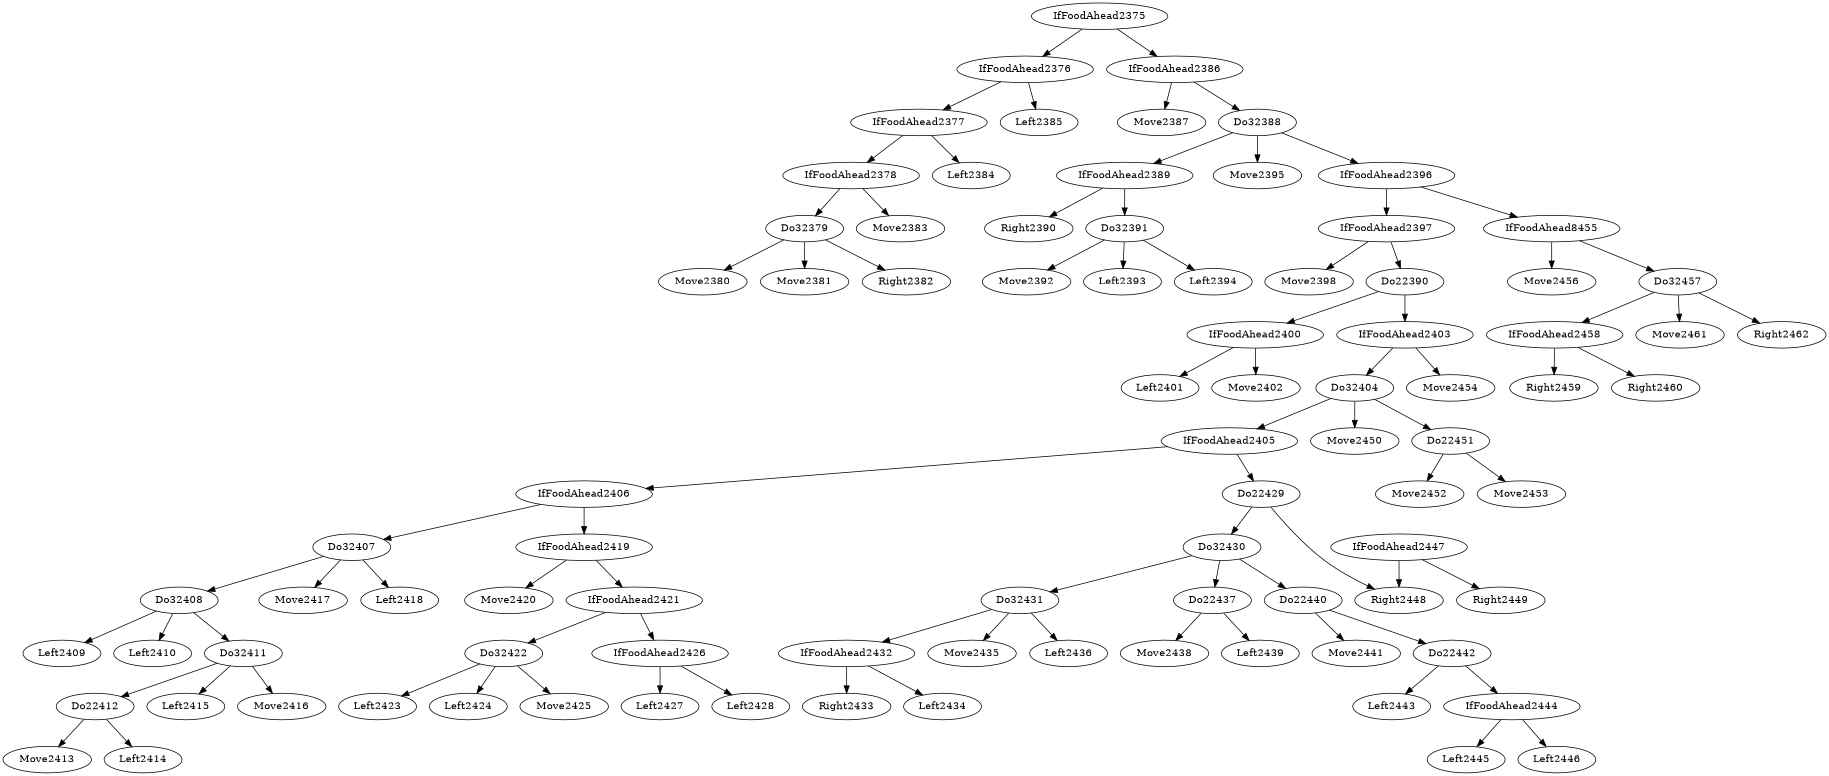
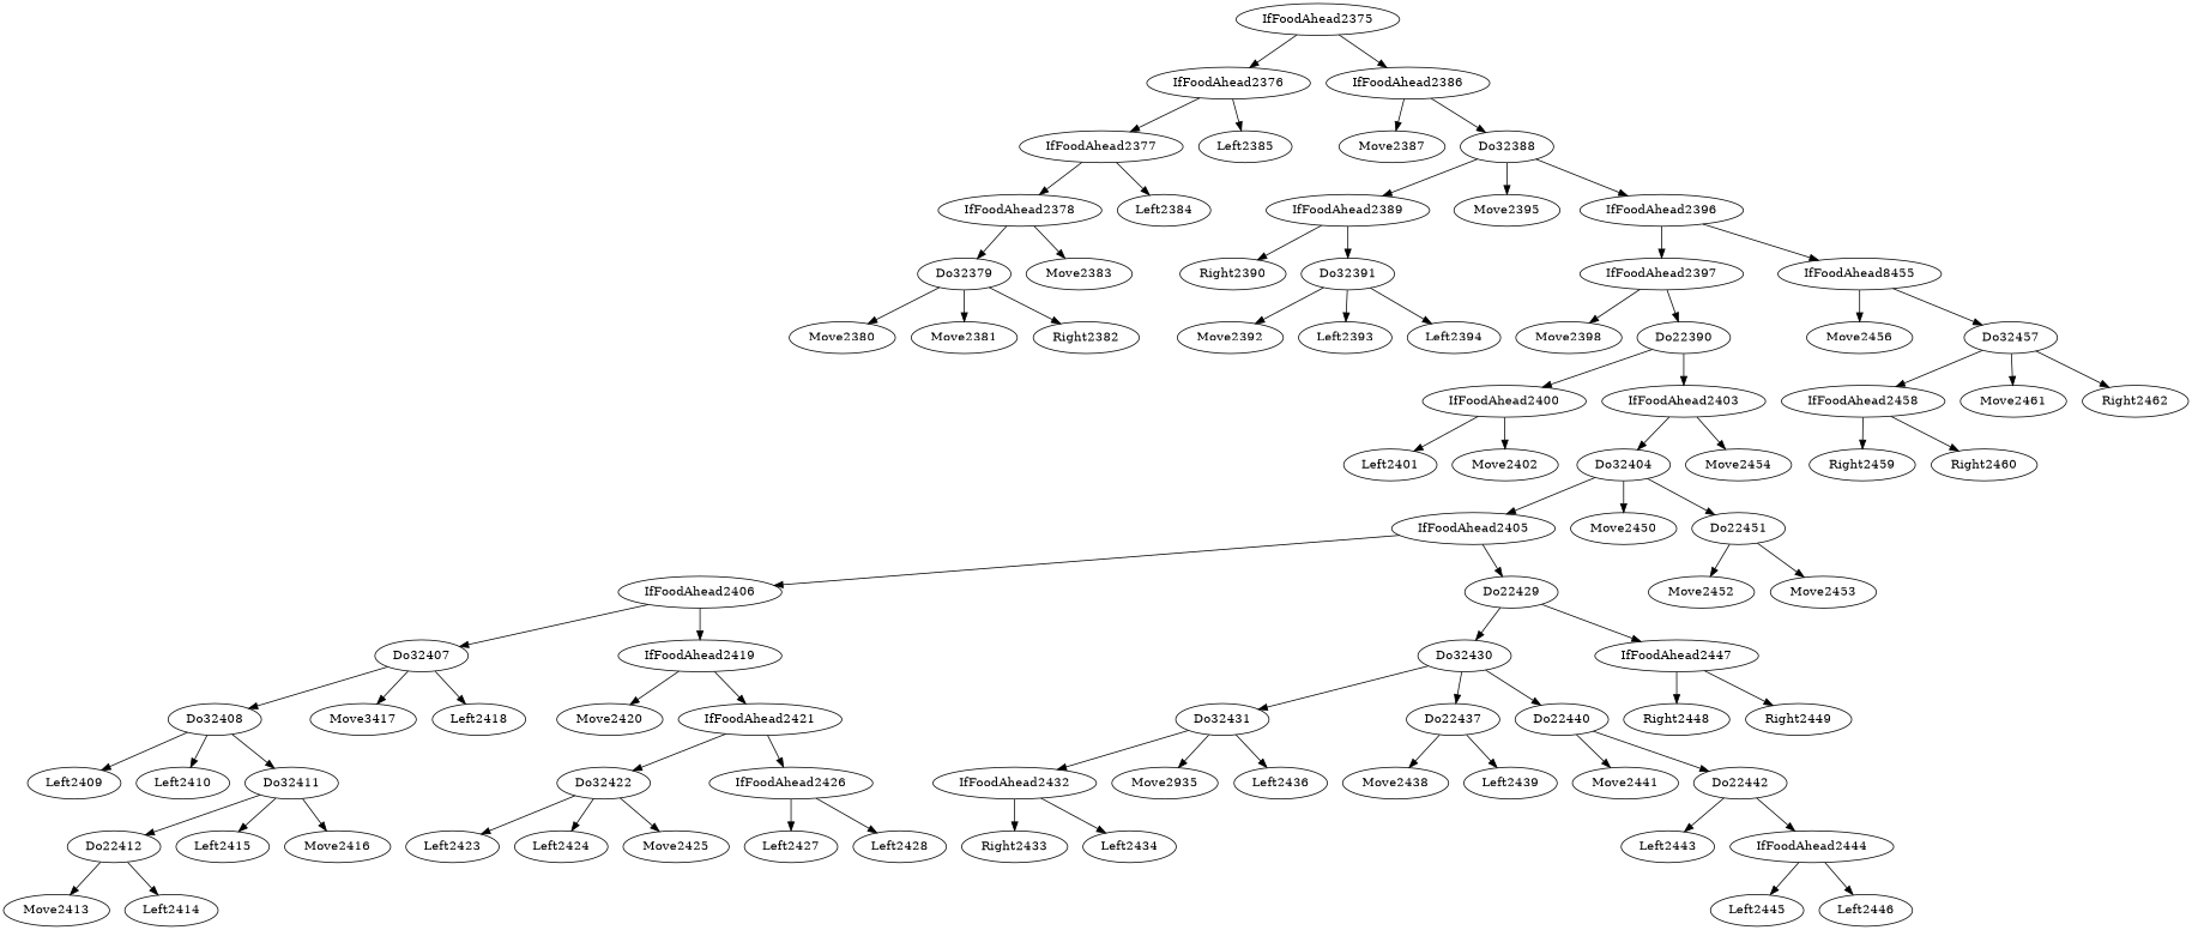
  digraph {
    Do32379
    Move2380
    Move2381
    Right2382
    IfFoodAhead2378
    Move2383
    IfFoodAhead2377
    Left2384
    IfFoodAhead2376
    Left2385
    IfFoodAhead2375
    IfFoodAhead2386
    Move2387
    Do32388
    IfFoodAhead2389
    Move2395
    IfFoodAhead2396
    Right2390
    Do32391
    Move2392
    Left2393
    Left2394
    IfFoodAhead2397
    n24 [label=IfFoodAhead8455]
    Move2398
    n26 [label=Do22390]
    IfFoodAhead2400
    IfFoodAhead2403
    Left2401
    Move2402
    Do32404
    Move2454
    Do32408
    Left2409
    Left2410
    Do32411
    Do22412
    Left2415
    Move2416
    Move2413
    Left2414
    Do32407
-   Move2417
+   Move2417 [label=Move3417]
    Left2418
    IfFoodAhead2406
    IfFoodAhead2419
    Move2420
    IfFoodAhead2421
    Do32422
    IfFoodAhead2426
    Left2423
    Left2424
    Move2425
    Left2427
    Left2428
    IfFoodAhead2405
    Do22429
    Do32430
    IfFoodAhead2447
    IfFoodAhead2432
    Right2433
    Left2434
    Do32431
-   Move2435
+   Move2435 [label=Move2935]
    Left2436
    Do22437
    Do22440
    Move2438
    Left2439
    Move2441
    Do22442
    Left2443
    IfFoodAhead2444
    Left2445
    Left2446
    Right2448
    Right2449
    Move2450
    Do22451
    Move2452
    Move2453
    Move2456
    Do32457
    IfFoodAhead2458
    Move2461
    Right2462
    Right2459
    Right2460
    Do32379 -> Move2380
    Do32379 -> Move2381
    Do32379 -> Right2382
    IfFoodAhead2378 -> Do32379
    IfFoodAhead2378 -> Move2383
    IfFoodAhead2377 -> IfFoodAhead2378
    IfFoodAhead2377 -> Left2384
    IfFoodAhead2376 -> IfFoodAhead2377
    IfFoodAhead2376 -> Left2385
    IfFoodAhead2375 -> IfFoodAhead2376
    IfFoodAhead2375 -> IfFoodAhead2386
    IfFoodAhead2386 -> Move2387
    IfFoodAhead2386 -> Do32388
    Do32388 -> IfFoodAhead2389
    Do32388 -> Move2395
    Do32388 -> IfFoodAhead2396
    IfFoodAhead2389 -> Right2390
    IfFoodAhead2389 -> Do32391
    IfFoodAhead2396 -> IfFoodAhead2397
    IfFoodAhead2396 -> n24
    Do32391 -> Move2392
    Do32391 -> Left2393
    Do32391 -> Left2394
    IfFoodAhead2397 -> Move2398
    IfFoodAhead2397 -> n26
    n24 -> Move2456
    n24 -> Do32457
    n26 -> IfFoodAhead2400
    n26 -> IfFoodAhead2403
    IfFoodAhead2400 -> Left2401
    IfFoodAhead2400 -> Move2402
    IfFoodAhead2403 -> Do32404
    IfFoodAhead2403 -> Move2454
    Do32404 -> IfFoodAhead2405
    Do32404 -> Move2450
    Do32404 -> Do22451
    Do32408 -> Left2409
    Do32408 -> Left2410
    Do32408 -> Do32411
    Do32411 -> Do22412
    Do32411 -> Left2415
    Do32411 -> Move2416
    Do22412 -> Move2413
    Do22412 -> Left2414
    Do32407 -> Do32408
    Do32407 -> Move2417
    Do32407 -> Left2418
    IfFoodAhead2406 -> Do32407
    IfFoodAhead2406 -> IfFoodAhead2419
    IfFoodAhead2419 -> Move2420
    IfFoodAhead2419 -> IfFoodAhead2421
    IfFoodAhead2421 -> Do32422
    IfFoodAhead2421 -> IfFoodAhead2426
    Do32422 -> Left2423
    Do32422 -> Left2424
    Do32422 -> Move2425
    IfFoodAhead2426 -> Left2427
    IfFoodAhead2426 -> Left2428
    IfFoodAhead2405 -> IfFoodAhead2406
    IfFoodAhead2405 -> Do22429
    Do22429 -> Do32430
-   Do22429 -> Right2448
+   Do22429 -> IfFoodAhead2447
    Do32430 -> Do32431
    Do32430 -> Do22437
    Do32430 -> Do22440
    IfFoodAhead2447 -> Right2448
    IfFoodAhead2447 -> Right2449
    IfFoodAhead2432 -> Right2433
    IfFoodAhead2432 -> Left2434
    Do32431 -> IfFoodAhead2432
    Do32431 -> Move2435
    Do32431 -> Left2436
    Do22437 -> Move2438
    Do22437 -> Left2439
    Do22440 -> Move2441
    Do22440 -> Do22442
    Do22442 -> Left2443
    Do22442 -> IfFoodAhead2444
    IfFoodAhead2444 -> Left2445
    IfFoodAhead2444 -> Left2446
    Do22451 -> Move2452
    Do22451 -> Move2453
    Do32457 -> IfFoodAhead2458
    Do32457 -> Move2461
    Do32457 -> Right2462
    IfFoodAhead2458 -> Right2459
    IfFoodAhead2458 -> Right2460
  }
